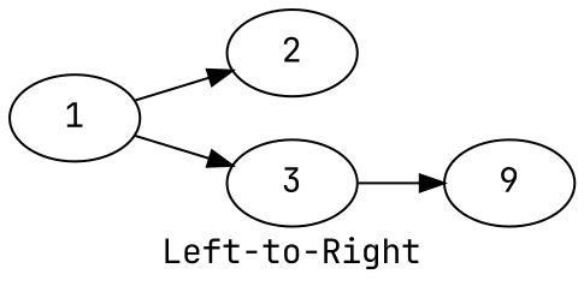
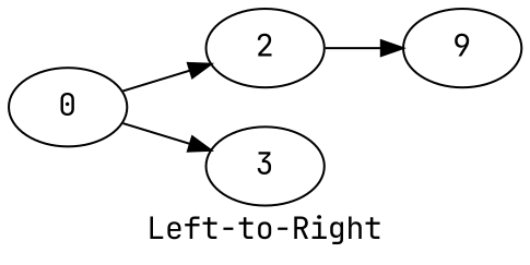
  digraph {
    fontname="JetBrains Mono"
    label="Left-to-Right"
    rankdir=LR
    node [fontname="JetBrains Mono"]
    edge [fontname="JetBrains Mono"]
-   1
+   1 [label=0]
    2
    3
    n4 [label=9]
    1 -> 2
    1 -> 3
-   3 -> n4
+   2 -> n4
  }
